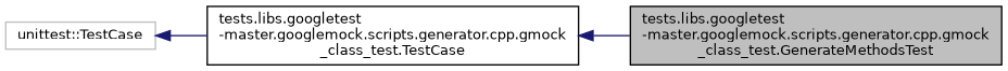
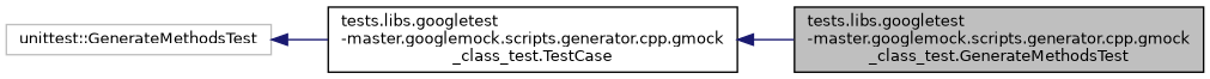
  digraph {
    rankdir=LR
    node [color=black fillcolor=white fontname=Helvetica fontsize=10 shape=record style=filled]
    edge [color=midnightblue dir=back fontname=Helvetica fontsize=10 labelfontname=Helvetica labelfontsize=10 style=solid]
    n1 [fillcolor=grey75 fontcolor=black height=0.2 label="tests.libs.googletest\l-master.googlemock.scripts.generator.cpp.gmock\l_class_test.GenerateMethodsTest" width=0.4]
    n2 [height=0.2 label="tests.libs.googletest\l-master.googlemock.scripts.generator.cpp.gmock\l_class_test.TestCase" width=0.4]
-   n3 [color=grey75 height=0.2 label="unittest::TestCase" width=0.4]
+   n3 [color=grey75 height=0.2 label="unittest::GenerateMethodsTest" width=0.4]
    n2 -> n1
    n3 -> n2
  }
